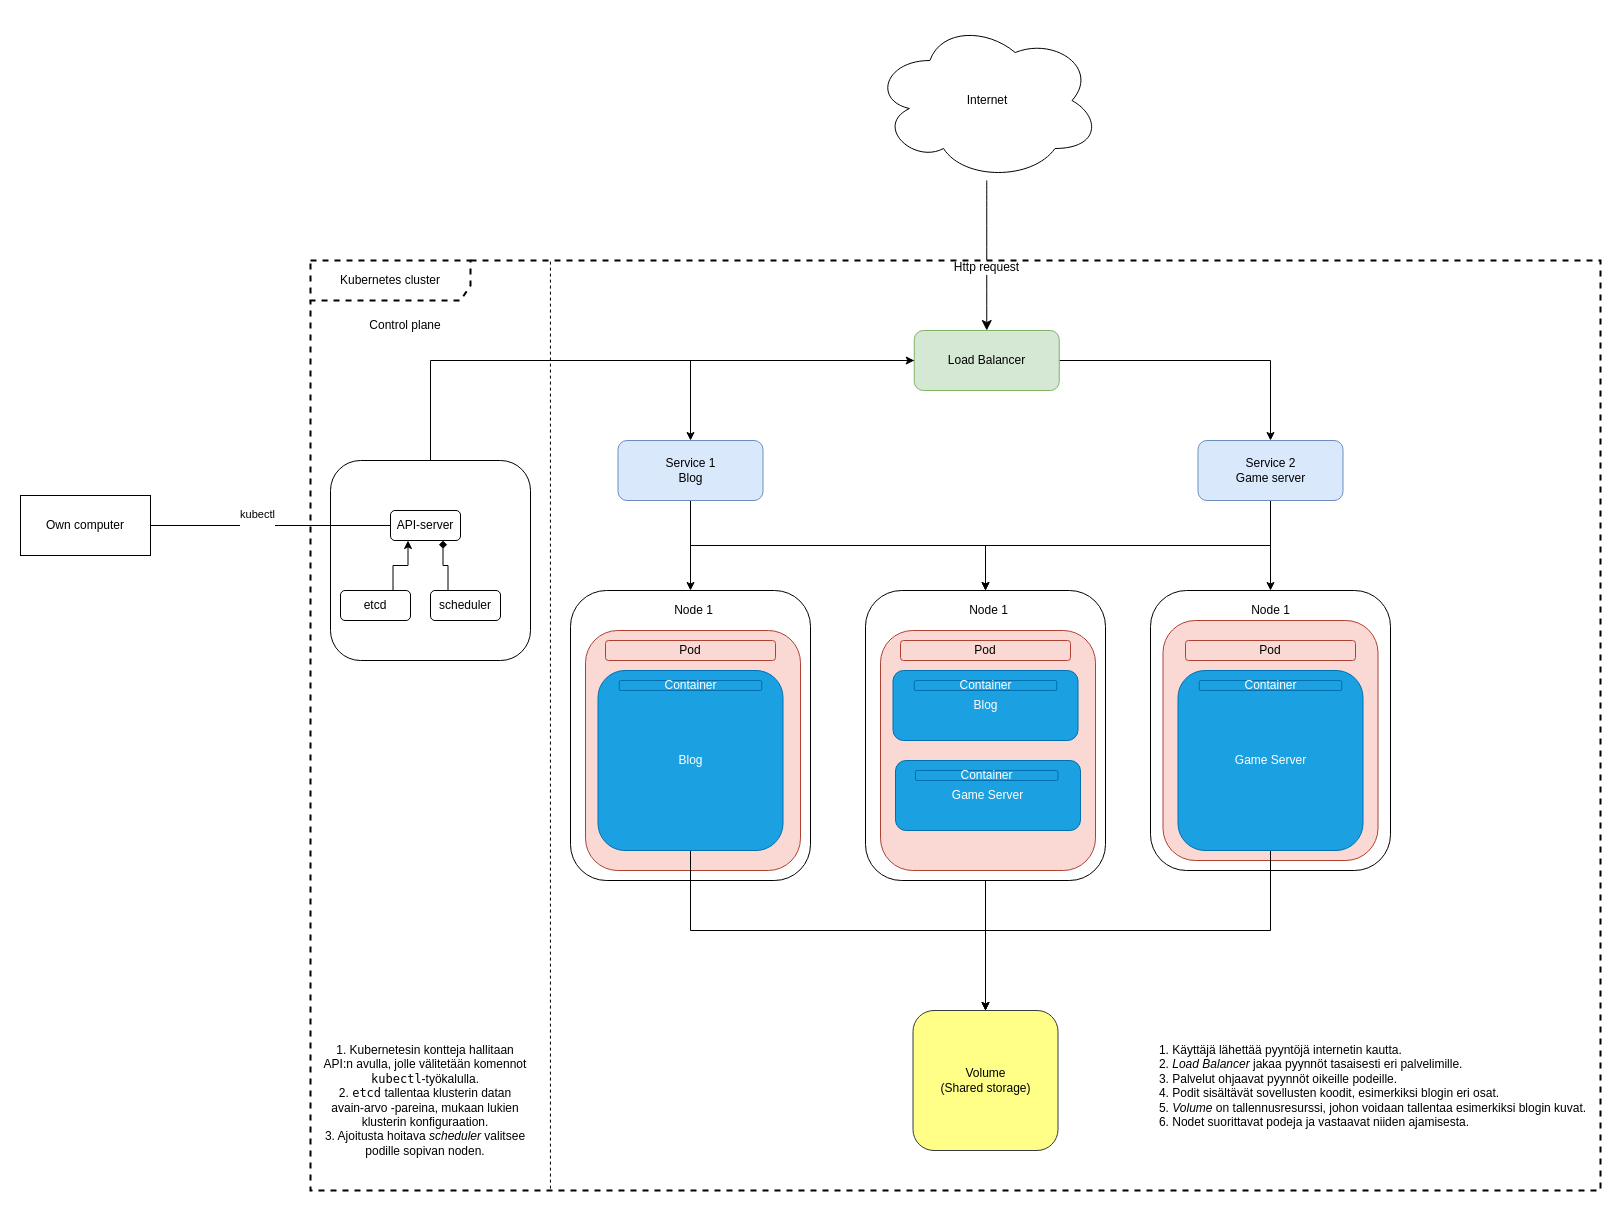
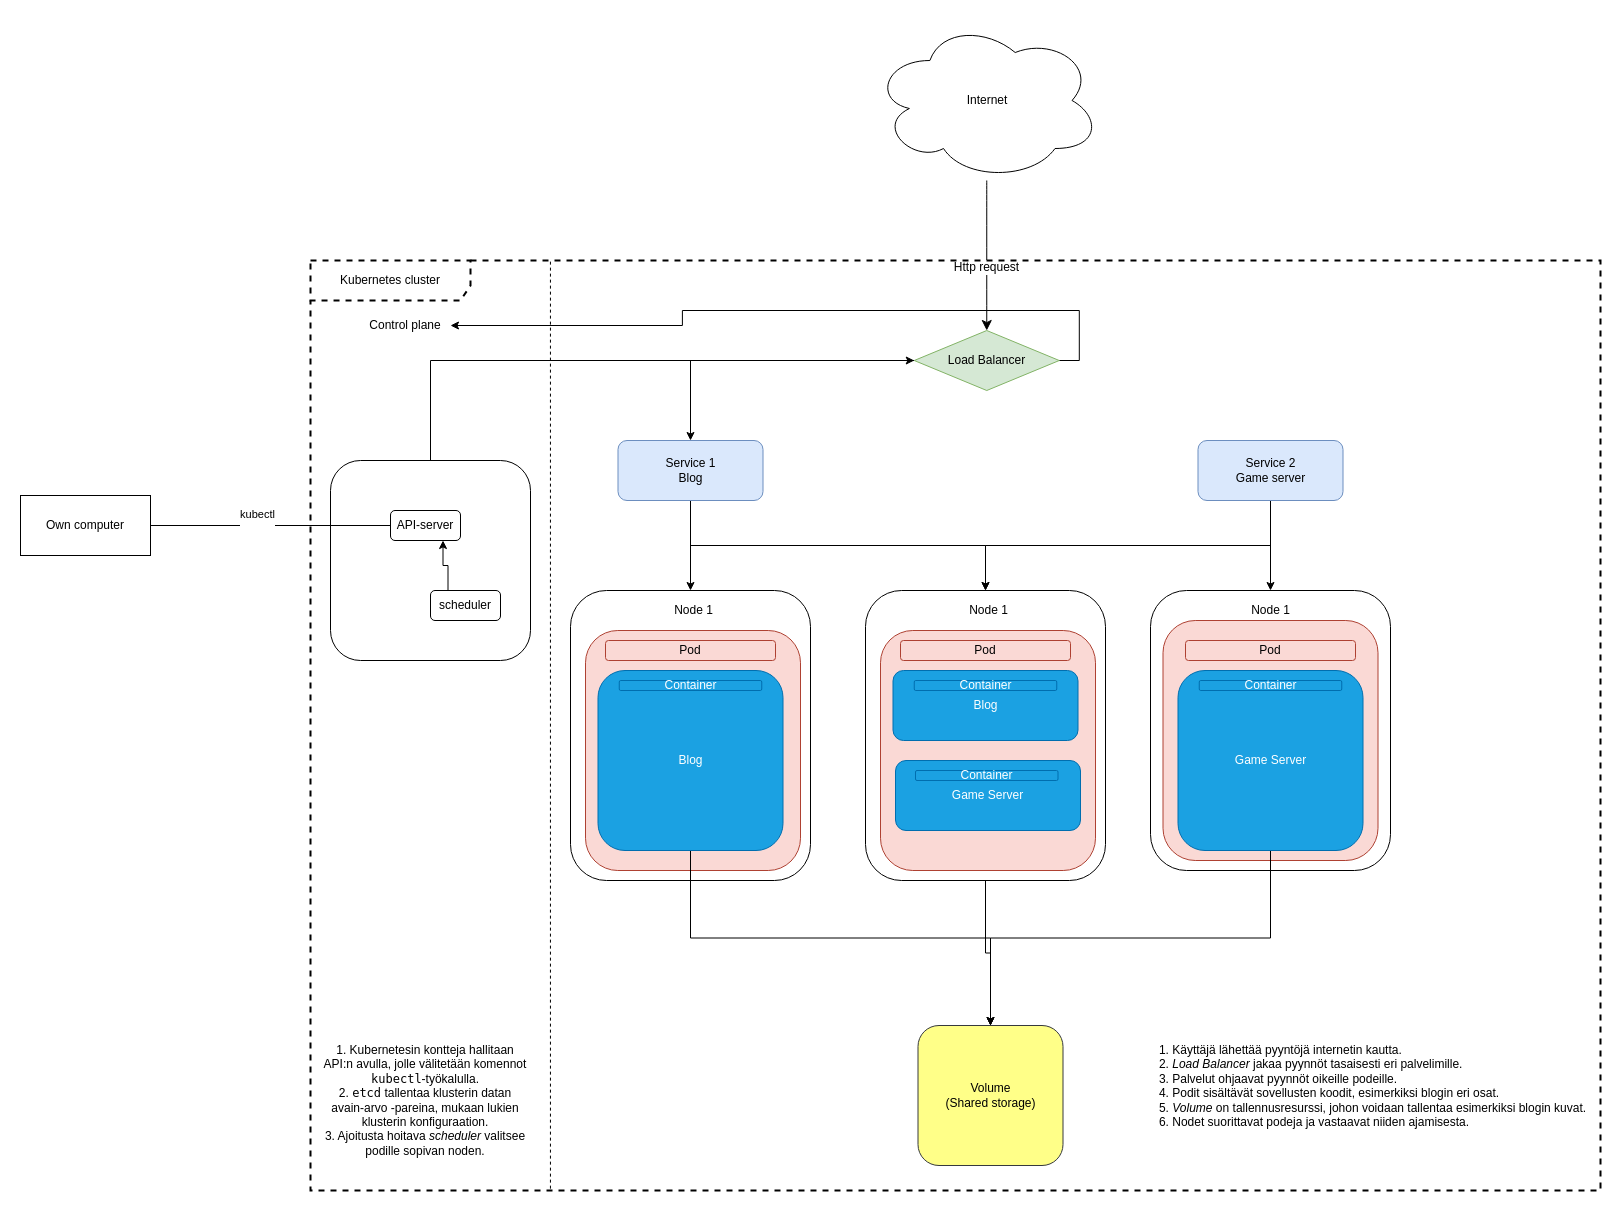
  <mxCell id="0" />
  <mxCell id="1" parent="0" />
  <mxCell id="2" style="edgeStyle=none;curved=1;rounded=0;orthogonalLoop=1;jettySize=auto;html=1;entryX=0.5;entryY=0;entryDx=0;entryDy=0;fontSize=12;startSize=8;endSize=8;" parent="1" source="4" target="34" edge="1"><mxGeometry relative="1" as="geometry"><mxPoint x="697.5" y="110" as="targetPoint" /></mxGeometry></mxCell>
  <mxCell id="3" value="Http request" style="edgeLabel;html=1;align=center;verticalAlign=middle;resizable=0;points=[];fontSize=12;" parent="2" vertex="1" connectable="0"><mxGeometry x="0.143" y="-1" relative="1" as="geometry"><mxPoint as="offset" /></mxGeometry></mxCell>
  <mxCell id="4" value="Internet" style="ellipse;shape=cloud;whiteSpace=wrap;html=1;" parent="1" vertex="1"><mxGeometry x="872.5" y="20" width="227.5" height="160" as="geometry" /></mxCell>
  <mxCell id="5" value="Kubernetes cluster" style="shape=umlFrame;whiteSpace=wrap;html=1;pointerEvents=0;dashed=1;width=160;height=40;strokeWidth=2;" parent="1" vertex="1"><mxGeometry x="310" y="260" width="1290" height="930" as="geometry" /></mxCell>
  <mxCell id="6" style="edgeStyle=orthogonalEdgeStyle;rounded=0;orthogonalLoop=1;jettySize=auto;html=1;exitX=0.5;exitY=1;exitDx=0;exitDy=0;entryX=0.5;entryY=0;entryDx=0;entryDy=0;" edge="1" parent="1" source="8" target="18"><mxGeometry relative="1" as="geometry" /></mxCell>
  <mxCell id="7" style="edgeStyle=orthogonalEdgeStyle;rounded=0;orthogonalLoop=1;jettySize=auto;html=1;exitX=0.5;exitY=1;exitDx=0;exitDy=0;entryX=0.5;entryY=0;entryDx=0;entryDy=0;" edge="1" parent="1" source="8" target="44"><mxGeometry relative="1" as="geometry" /></mxCell>
  <mxCell id="8" value="Service 1&lt;div&gt;Blog&lt;/div&gt;" style="rounded=1;whiteSpace=wrap;html=1;fillColor=#dae8fc;strokeColor=#6c8ebf;" parent="1" vertex="1"><mxGeometry x="617.5" y="440" width="145" height="60" as="geometry" /></mxCell>
  <mxCell id="9" value="" style="rounded=1;whiteSpace=wrap;html=1;" parent="1" vertex="1"><mxGeometry x="1150" y="590" width="240" height="280" as="geometry" /></mxCell>
  <mxCell id="10" value="Pod" style="rounded=1;whiteSpace=wrap;html=1;" parent="1" vertex="1"><mxGeometry x="575" y="620" width="215" height="240" as="geometry" /></mxCell>
  <mxCell id="11" value="Blog" style="rounded=1;whiteSpace=wrap;html=1;" parent="1" vertex="1"><mxGeometry x="587.5" y="660" width="185" height="180" as="geometry" /></mxCell>
  <mxCell id="12" value="Node 1" style="rounded=1;whiteSpace=wrap;html=1;strokeColor=none;" vertex="1" parent="1"><mxGeometry x="595" y="590" width="170" height="20" as="geometry" /></mxCell>
  <mxCell id="13" style="edgeStyle=orthogonalEdgeStyle;rounded=0;orthogonalLoop=1;jettySize=auto;html=1;exitX=0.5;exitY=1;exitDx=0;exitDy=0;entryX=0.5;entryY=0;entryDx=0;entryDy=0;" edge="1" parent="1" source="15" target="9"><mxGeometry relative="1" as="geometry" /></mxCell>
  <mxCell id="14" style="edgeStyle=orthogonalEdgeStyle;rounded=0;orthogonalLoop=1;jettySize=auto;html=1;exitX=0.5;exitY=1;exitDx=0;exitDy=0;entryX=0.5;entryY=0;entryDx=0;entryDy=0;" edge="1" parent="1" source="15" target="44"><mxGeometry relative="1" as="geometry" /></mxCell>
  <mxCell id="15" value="Service 2&lt;div&gt;Game server&lt;/div&gt;" style="rounded=1;whiteSpace=wrap;html=1;fillColor=#dae8fc;strokeColor=#6c8ebf;" vertex="1" parent="1"><mxGeometry x="1197.5" y="440" width="145" height="60" as="geometry" /></mxCell>
  <mxCell id="16" value="Pod" style="rounded=1;whiteSpace=wrap;html=1;strokeColor=none;" vertex="1" parent="1"><mxGeometry x="595" y="630" width="170" height="20" as="geometry" /></mxCell>
  <mxCell id="17" value="Container" style="rounded=1;whiteSpace=wrap;html=1;strokeColor=none;" vertex="1" parent="1"><mxGeometry x="608.75" y="670" width="142.5" height="10" as="geometry" /></mxCell>
  <mxCell id="18" value="" style="rounded=1;whiteSpace=wrap;html=1;" vertex="1" parent="1"><mxGeometry x="570" y="590" width="240" height="290" as="geometry" /></mxCell>
  <mxCell id="19" value="Pod" style="rounded=1;whiteSpace=wrap;html=1;fillColor=#fad9d5;strokeColor=#ae4132;" vertex="1" parent="1"><mxGeometry x="585" y="630" width="215" height="240" as="geometry" /></mxCell>
  <mxCell id="20" style="edgeStyle=orthogonalEdgeStyle;rounded=0;orthogonalLoop=1;jettySize=auto;html=1;exitX=0.5;exitY=1;exitDx=0;exitDy=0;entryX=0.5;entryY=0;entryDx=0;entryDy=0;" edge="1" parent="1" source="21" target="31"><mxGeometry relative="1" as="geometry" /></mxCell>
  <mxCell id="21" value="Blog" style="rounded=1;whiteSpace=wrap;html=1;fillColor=#1ba1e2;fontColor=#ffffff;strokeColor=#006EAF;" vertex="1" parent="1"><mxGeometry x="597.5" y="670" width="185" height="180" as="geometry" /></mxCell>
  <mxCell id="22" value="Node 1" style="rounded=1;whiteSpace=wrap;html=1;strokeColor=none;" vertex="1" parent="1"><mxGeometry x="1202.5" y="600" width="135" height="20" as="geometry" /></mxCell>
  <mxCell id="23" value="Pod" style="rounded=1;whiteSpace=wrap;html=1;strokeColor=#ae4132;fillColor=#fad9d5;" vertex="1" parent="1"><mxGeometry x="605" y="640" width="170" height="20" as="geometry" /></mxCell>
  <mxCell id="24" value="Container" style="rounded=1;whiteSpace=wrap;html=1;strokeColor=#006EAF;fillColor=#1ba1e2;fontColor=#ffffff;" vertex="1" parent="1"><mxGeometry x="618.75" y="680" width="142.5" height="10" as="geometry" /></mxCell>
  <mxCell id="25" value="Node 1" style="rounded=1;whiteSpace=wrap;html=1;strokeColor=none;" vertex="1" parent="1"><mxGeometry x="626.25" y="600" width="135" height="20" as="geometry" /></mxCell>
  <mxCell id="26" value="" style="rounded=1;whiteSpace=wrap;html=1;fillColor=#fad9d5;strokeColor=#ae4132;" vertex="1" parent="1"><mxGeometry x="1162.5" y="620" width="215" height="240" as="geometry" /></mxCell>
  <mxCell id="27" style="edgeStyle=orthogonalEdgeStyle;rounded=0;orthogonalLoop=1;jettySize=auto;html=1;exitX=0.5;exitY=1;exitDx=0;exitDy=0;entryX=0.5;entryY=0;entryDx=0;entryDy=0;" edge="1" parent="1" source="28" target="31"><mxGeometry relative="1" as="geometry"><mxPoint x="1270" y="960" as="targetPoint" /></mxGeometry></mxCell>
  <mxCell id="28" value="Game Server" style="rounded=1;whiteSpace=wrap;html=1;fillColor=#1ba1e2;fontColor=#ffffff;strokeColor=#006EAF;" vertex="1" parent="1"><mxGeometry x="1177.5" y="670" width="185" height="180" as="geometry" /></mxCell>
  <mxCell id="29" value="Container" style="rounded=1;whiteSpace=wrap;html=1;strokeColor=#006EAF;fillColor=#1ba1e2;fontColor=#ffffff;" vertex="1" parent="1"><mxGeometry x="1198.75" y="680" width="142.5" height="10" as="geometry" /></mxCell>
  <mxCell id="30" value="Pod" style="rounded=1;whiteSpace=wrap;html=1;strokeColor=#ae4132;fillColor=#fad9d5;" vertex="1" parent="1"><mxGeometry x="1185" y="640" width="170" height="20" as="geometry" /></mxCell>
- <mxCell id="31" value="Volume&lt;div&gt;(Shared storage)&lt;/div&gt;" style="rounded=1;whiteSpace=wrap;html=1;align=center;fillColor=#ffff88;strokeColor=#36393d;" vertex="1" parent="1"><mxGeometry x="912.5" y="1010" width="145" height="140" as="geometry" /></mxCell>
+ <mxCell id="31" value="Volume&lt;div&gt;(Shared storage)&lt;/div&gt;" style="rounded=1;whiteSpace=wrap;html=1;align=center;fillColor=#ffff88;strokeColor=#36393d;" vertex="1" parent="1"><mxGeometry x="917.5" y="1025" width="145" height="140" as="geometry" /></mxCell>
  <mxCell id="32" style="edgeStyle=orthogonalEdgeStyle;rounded=0;orthogonalLoop=1;jettySize=auto;html=1;exitX=0;exitY=0.5;exitDx=0;exitDy=0;entryX=0.5;entryY=0;entryDx=0;entryDy=0;" edge="1" parent="1" source="34" target="8"><mxGeometry relative="1" as="geometry" /></mxCell>
- <mxCell id="33" style="edgeStyle=orthogonalEdgeStyle;rounded=0;orthogonalLoop=1;jettySize=auto;html=1;exitX=1;exitY=0.5;exitDx=0;exitDy=0;entryX=0.5;entryY=0;entryDx=0;entryDy=0;" edge="1" parent="1" source="34" target="15"><mxGeometry relative="1" as="geometry" /></mxCell>
- <mxCell id="34" value="Load Balancer" style="rounded=1;whiteSpace=wrap;html=1;fillColor=#d5e8d4;strokeColor=#82b366;" vertex="1" parent="1"><mxGeometry x="913.75" y="330" width="145" height="60" as="geometry" /></mxCell>
+ <mxCell id="33" style="edgeStyle=orthogonalEdgeStyle;rounded=0;orthogonalLoop=1;jettySize=auto;html=1;exitX=1;exitY=0.5;exitDx=0;exitDy=0;" edge="1" parent="1" source="34" target="55"><mxGeometry relative="1" as="geometry" /></mxCell>
+ <mxCell id="34" value="Load Balancer" style="rhombus;whiteSpace=wrap;html=1;fillColor=#d5e8d4;strokeColor=#82b366;" vertex="1" parent="1"><mxGeometry x="913.75" y="330" width="145" height="60" as="geometry" /></mxCell>
  <mxCell id="35" style="edgeStyle=orthogonalEdgeStyle;rounded=0;orthogonalLoop=1;jettySize=auto;html=1;exitX=1;exitY=0.5;exitDx=0;exitDy=0;entryX=0;entryY=0.5;entryDx=0;entryDy=0;endArrow=none;" edge="1" parent="1" source="37" target="58"><mxGeometry relative="1" as="geometry" /></mxCell>
  <mxCell id="36" value="kubectl&lt;div&gt;&lt;br&gt;&lt;/div&gt;" style="edgeLabel;html=1;align=center;verticalAlign=middle;resizable=0;points=[];" vertex="1" connectable="0" parent="35"><mxGeometry x="-0.116" y="5" relative="1" as="geometry"><mxPoint as="offset" /></mxGeometry></mxCell>
  <mxCell id="37" value="Own computer" style="rounded=0;whiteSpace=wrap;html=1;" vertex="1" parent="1"><mxGeometry x="20" y="495" width="130" height="60" as="geometry" /></mxCell>
  <mxCell id="38" value="Pod" style="rounded=1;whiteSpace=wrap;html=1;" vertex="1" parent="1"><mxGeometry x="870" y="620" width="215" height="240" as="geometry" /></mxCell>
  <mxCell id="39" value="Blog" style="rounded=1;whiteSpace=wrap;html=1;" vertex="1" parent="1"><mxGeometry x="882.5" y="660" width="185" height="180" as="geometry" /></mxCell>
  <mxCell id="40" value="Node 1" style="rounded=1;whiteSpace=wrap;html=1;strokeColor=none;" vertex="1" parent="1"><mxGeometry x="890" y="590" width="170" height="20" as="geometry" /></mxCell>
  <mxCell id="41" value="Pod" style="rounded=1;whiteSpace=wrap;html=1;strokeColor=none;" vertex="1" parent="1"><mxGeometry x="890" y="630" width="170" height="20" as="geometry" /></mxCell>
  <mxCell id="42" value="Container" style="rounded=1;whiteSpace=wrap;html=1;strokeColor=none;" vertex="1" parent="1"><mxGeometry x="903.75" y="670" width="142.5" height="10" as="geometry" /></mxCell>
  <mxCell id="43" style="edgeStyle=orthogonalEdgeStyle;rounded=0;orthogonalLoop=1;jettySize=auto;html=1;exitX=0.5;exitY=1;exitDx=0;exitDy=0;entryX=0.5;entryY=0;entryDx=0;entryDy=0;" edge="1" parent="1" source="44" target="31"><mxGeometry relative="1" as="geometry" /></mxCell>
  <mxCell id="44" value="" style="rounded=1;whiteSpace=wrap;html=1;" vertex="1" parent="1"><mxGeometry x="865" y="590" width="240" height="290" as="geometry" /></mxCell>
  <mxCell id="45" value="" style="rounded=1;whiteSpace=wrap;html=1;fillColor=#fad9d5;strokeColor=#ae4132;" vertex="1" parent="1"><mxGeometry x="880" y="630" width="215" height="240" as="geometry" /></mxCell>
  <mxCell id="46" value="Blog" style="rounded=1;whiteSpace=wrap;html=1;fillColor=#1ba1e2;fontColor=#ffffff;strokeColor=#006EAF;" vertex="1" parent="1"><mxGeometry x="892.5" y="670" width="185" height="70" as="geometry" /></mxCell>
  <mxCell id="47" value="Pod" style="rounded=1;whiteSpace=wrap;html=1;strokeColor=#ae4132;fillColor=#fad9d5;" vertex="1" parent="1"><mxGeometry x="900" y="640" width="170" height="20" as="geometry" /></mxCell>
  <mxCell id="48" value="Container" style="rounded=1;whiteSpace=wrap;html=1;strokeColor=#006EAF;fillColor=#1ba1e2;fontColor=#ffffff;" vertex="1" parent="1"><mxGeometry x="913.75" y="680" width="142.5" height="10" as="geometry" /></mxCell>
  <mxCell id="49" value="Node 1" style="rounded=1;whiteSpace=wrap;html=1;strokeColor=none;" vertex="1" parent="1"><mxGeometry x="921.25" y="600" width="135" height="20" as="geometry" /></mxCell>
  <mxCell id="50" value="Game Server" style="rounded=1;whiteSpace=wrap;html=1;fillColor=#1ba1e2;fontColor=#ffffff;strokeColor=#006EAF;" vertex="1" parent="1"><mxGeometry x="895" y="760" width="185" height="70" as="geometry" /></mxCell>
  <mxCell id="51" value="Container" style="rounded=1;whiteSpace=wrap;html=1;strokeColor=#006EAF;fillColor=#1ba1e2;fontColor=#ffffff;" vertex="1" parent="1"><mxGeometry x="915" y="770" width="142.5" height="10" as="geometry" /></mxCell>
  <mxCell id="52" value="" style="endArrow=none;dashed=1;html=1;rounded=0;exitX=0.186;exitY=0.998;exitDx=0;exitDy=0;exitPerimeter=0;entryX=0.186;entryY=0.001;entryDx=0;entryDy=0;entryPerimeter=0;" edge="1" parent="1" source="5" target="5"><mxGeometry width="50" height="50" relative="1" as="geometry"><mxPoint x="537.5" y="310" as="sourcePoint" /><mxPoint x="587.5" y="260" as="targetPoint" /></mxGeometry></mxCell>
  <mxCell id="53" style="edgeStyle=orthogonalEdgeStyle;rounded=0;orthogonalLoop=1;jettySize=auto;html=1;exitX=0.5;exitY=0;exitDx=0;exitDy=0;entryX=0;entryY=0.5;entryDx=0;entryDy=0;" edge="1" parent="1" source="54" target="34"><mxGeometry relative="1" as="geometry" /></mxCell>
  <mxCell id="54" value="" style="rounded=1;whiteSpace=wrap;html=1;gradientColor=none;fillColor=none;" vertex="1" parent="1"><mxGeometry x="330" y="460" width="200" height="200" as="geometry" /></mxCell>
  <mxCell id="55" value="Control plane" style="rounded=1;whiteSpace=wrap;html=1;strokeColor=none;" vertex="1" parent="1"><mxGeometry x="360" y="310" width="90" height="30" as="geometry" /></mxCell>
- <mxCell id="56" style="edgeStyle=orthogonalEdgeStyle;rounded=0;orthogonalLoop=1;jettySize=auto;html=1;exitX=0.75;exitY=0;exitDx=0;exitDy=0;entryX=0.25;entryY=1;entryDx=0;entryDy=0;" edge="1" parent="1" source="57" target="58"><mxGeometry relative="1" as="geometry" /></mxCell>
- <mxCell id="57" value="etcd" style="rounded=1;whiteSpace=wrap;html=1;" vertex="1" parent="1"><mxGeometry x="340" y="590" width="70" height="30" as="geometry" /></mxCell>
  <mxCell id="58" value="API-server" style="rounded=1;whiteSpace=wrap;html=1;" vertex="1" parent="1"><mxGeometry x="390" y="510" width="70" height="30" as="geometry" /></mxCell>
- <mxCell id="59" style="edgeStyle=orthogonalEdgeStyle;rounded=0;orthogonalLoop=1;jettySize=auto;html=1;exitX=0.25;exitY=0;exitDx=0;exitDy=0;entryX=0.75;entryY=1;entryDx=0;entryDy=0;endArrow=diamond;" edge="1" parent="1" source="60" target="58"><mxGeometry relative="1" as="geometry" /></mxCell>
+ <mxCell id="59" style="edgeStyle=orthogonalEdgeStyle;rounded=0;orthogonalLoop=1;jettySize=auto;html=1;exitX=0.25;exitY=0;exitDx=0;exitDy=0;entryX=0.75;entryY=1;entryDx=0;entryDy=0;" edge="1" parent="1" source="60" target="58"><mxGeometry relative="1" as="geometry" /></mxCell>
  <mxCell id="60" value="scheduler" style="rounded=1;whiteSpace=wrap;html=1;" vertex="1" parent="1"><mxGeometry x="430" y="590" width="70" height="30" as="geometry" /></mxCell>
  <mxCell id="61" value="1. Kubernetesin kontteja hallitaan API:n avulla, jolle välitetään komennot &lt;code&gt;kubectl&lt;/code&gt;-työkalulla.&lt;div&gt;&lt;code&gt;&lt;font face=&quot;Helvetica&quot;&gt;2.&amp;nbsp;&lt;/font&gt;etcd&lt;/code&gt; tallentaa klusterin datan avain-arvo -pareina, mukaan lukien klusterin konfiguraation.&lt;/div&gt;&lt;div&gt;3. Ajoitusta hoitava &lt;em&gt;scheduler&lt;/em&gt; valitsee podille sopivan noden.&lt;/div&gt;" style="text;html=1;align=center;verticalAlign=middle;whiteSpace=wrap;rounded=0;" vertex="1" parent="1"><mxGeometry x="320" y="1020" width="210" height="160" as="geometry" /></mxCell>
  <mxCell id="62" value="&lt;div style=&quot;text-align: left;&quot;&gt;&lt;span style=&quot;background-color: transparent; color: light-dark(rgb(0, 0, 0), rgb(255, 255, 255));&quot;&gt;1. Käyttäjä lähettää pyyntöjä internetin kautta.&lt;/span&gt;&lt;/div&gt;&lt;div style=&quot;text-align: left;&quot;&gt;2.&amp;nbsp;&lt;em style=&quot;background-color: transparent; color: light-dark(rgb(0, 0, 0), rgb(255, 255, 255));&quot;&gt;Load Balancer&lt;/em&gt;&lt;span style=&quot;background-color: transparent; color: light-dark(rgb(0, 0, 0), rgb(255, 255, 255));&quot;&gt;&amp;nbsp;&lt;/span&gt;&lt;span style=&quot;background-color: transparent; color: light-dark(rgb(0, 0, 0), rgb(255, 255, 255));&quot;&gt;jakaa pyynnöt tasaisesti eri palvelimille.&lt;/span&gt;&lt;/div&gt;&lt;div style=&quot;text-align: left;&quot;&gt;&lt;span style=&quot;background-color: transparent; color: light-dark(rgb(0, 0, 0), rgb(255, 255, 255));&quot;&gt;3.&amp;nbsp;&lt;/span&gt;&lt;span style=&quot;background-color: transparent; color: light-dark(rgb(0, 0, 0), rgb(255, 255, 255));&quot;&gt;Palvelut ohjaavat pyynnöt oikeille podeille.&lt;/span&gt;&lt;/div&gt;&lt;div style=&quot;text-align: left;&quot;&gt;&lt;span style=&quot;background-color: transparent; color: light-dark(rgb(0, 0, 0), rgb(255, 255, 255));&quot;&gt;4.&amp;nbsp;&lt;/span&gt;&lt;span style=&quot;background-color: transparent; color: light-dark(rgb(0, 0, 0), rgb(255, 255, 255));&quot;&gt;Podit sisältävät sovellusten koodit, esimerkiksi blogin eri osat.&lt;/span&gt;&lt;/div&gt;&lt;div style=&quot;text-align: left;&quot;&gt;&lt;span style=&quot;background-color: transparent; color: light-dark(rgb(0, 0, 0), rgb(255, 255, 255));&quot;&gt;5.&amp;nbsp;&lt;/span&gt;&lt;em style=&quot;background-color: transparent; color: light-dark(rgb(0, 0, 0), rgb(255, 255, 255));&quot;&gt;Volume&lt;/em&gt;&lt;span style=&quot;background-color: transparent; color: light-dark(rgb(0, 0, 0), rgb(255, 255, 255));&quot;&gt;&amp;nbsp;&lt;/span&gt;&lt;span style=&quot;background-color: transparent; color: light-dark(rgb(0, 0, 0), rgb(255, 255, 255));&quot;&gt;on tallennusresurssi, johon voidaan tallentaa esimerkiksi blogin kuvat.&lt;/span&gt;&lt;/div&gt;&lt;div style=&quot;text-align: left;&quot;&gt;&lt;span style=&quot;background-color: transparent; color: light-dark(rgb(0, 0, 0), rgb(255, 255, 255));&quot;&gt;6.&amp;nbsp;&lt;/span&gt;&lt;span style=&quot;background-color: transparent; color: light-dark(rgb(0, 0, 0), rgb(255, 255, 255));&quot;&gt;Nodet suorittavat podeja ja vastaavat niiden ajamisesta.&lt;/span&gt;&lt;/div&gt;&lt;div style=&quot;text-align: left;&quot;&gt;&lt;span style=&quot;background-color: transparent; color: light-dark(rgb(0, 0, 0), rgb(255, 255, 255));&quot;&gt;&lt;br&gt;&lt;/span&gt;&lt;/div&gt;&lt;div style=&quot;text-align: left;&quot;&gt;&lt;span style=&quot;background-color: transparent; color: light-dark(rgb(0, 0, 0), rgb(255, 255, 255));&quot;&gt;&lt;br&gt;&lt;/span&gt;&lt;/div&gt;" style="text;html=1;align=center;verticalAlign=middle;whiteSpace=wrap;rounded=0;" vertex="1" parent="1"><mxGeometry x="1150" y="1020" width="445" height="160" as="geometry" /></mxCell>
